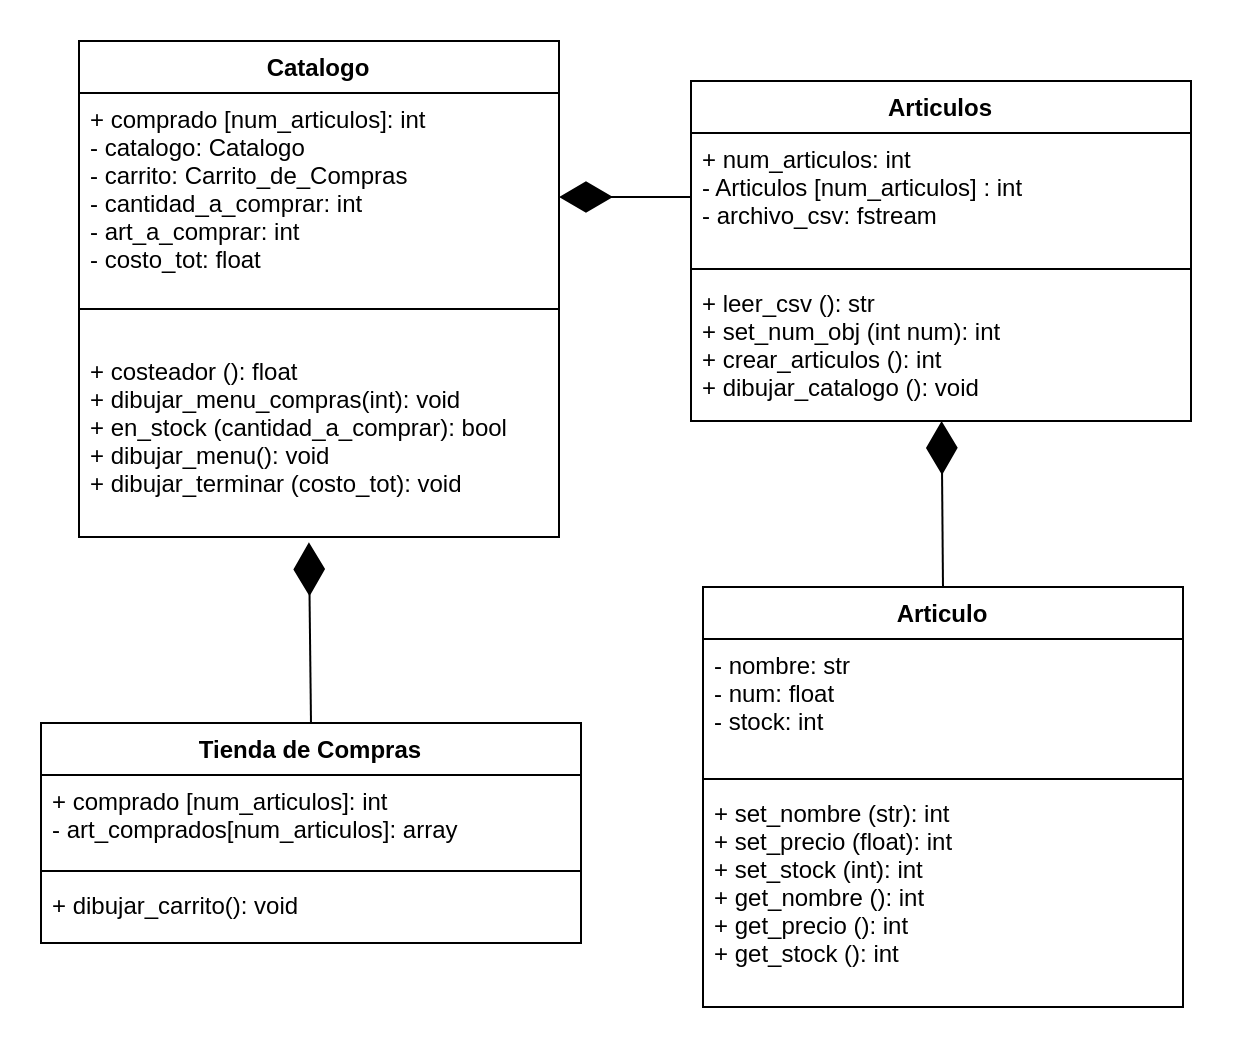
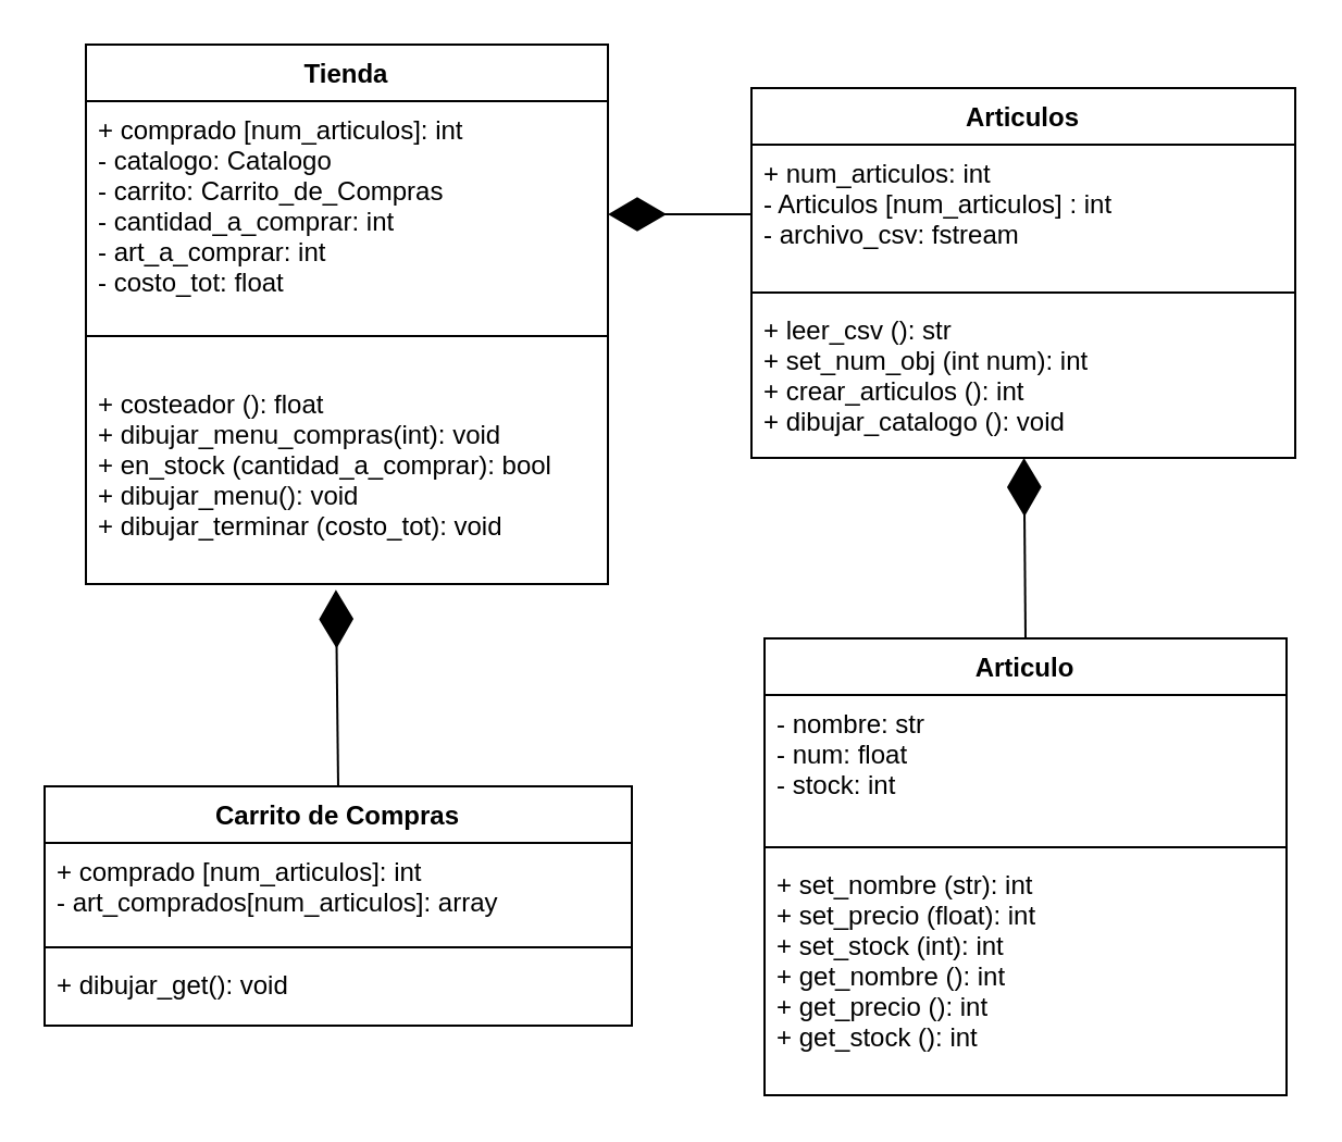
  <mxCell id="0" />
  <mxCell id="1" parent="0" />
  <mxCell id="2" value="Articulos" style="swimlane;fontStyle=1;align=center;verticalAlign=top;childLayout=stackLayout;horizontal=1;startSize=26;horizontalStack=0;resizeParent=1;resizeParentMax=0;resizeLast=0;collapsible=1;marginBottom=0;" parent="1" vertex="1"><mxGeometry x="345" width="250" height="170" as="geometry" y="40" /></mxCell>
  <mxCell id="3" value="+ num_articulos: int&#10;- Articulos [num_articulos] : int &#10;- archivo_csv: fstream" style="text;strokeColor=none;fillColor=none;align=left;verticalAlign=top;spacingLeft=4;spacingRight=4;overflow=hidden;rotatable=0;points=[[0,0.5],[1,0.5]];portConstraint=eastwest;" parent="2" vertex="1"><mxGeometry y="26" width="250" height="64" as="geometry" /></mxCell>
  <mxCell id="4" value="" style="line;strokeWidth=1;fillColor=none;align=left;verticalAlign=middle;spacingTop=-1;spacingLeft=3;spacingRight=3;rotatable=0;labelPosition=right;points=[];portConstraint=eastwest;strokeColor=inherit;" parent="2" vertex="1"><mxGeometry y="90" width="250" height="8" as="geometry" /></mxCell>
  <mxCell id="5" value="+ leer_csv (): str&#10;+ set_num_obj (int num): int&#10;+ crear_articulos (): int&#10;+ dibujar_catalogo (): void&#10;" style="text;strokeColor=none;fillColor=none;align=left;verticalAlign=top;spacingLeft=4;spacingRight=4;overflow=hidden;rotatable=0;points=[[0,0.5],[1,0.5]];portConstraint=eastwest;" parent="2" vertex="1"><mxGeometry y="98" width="250" height="72" as="geometry" /></mxCell>
- <mxCell id="6" value="Tienda de Compras" style="swimlane;fontStyle=1;align=center;verticalAlign=top;childLayout=stackLayout;horizontal=1;startSize=26;horizontalStack=0;resizeParent=1;resizeParentMax=0;resizeLast=0;collapsible=1;marginBottom=0;" parent="1" vertex="1"><mxGeometry x="20" y="361" width="270" height="110" as="geometry" /></mxCell>
+ <mxCell id="6" value="Carrito de Compras" style="swimlane;fontStyle=1;align=center;verticalAlign=top;childLayout=stackLayout;horizontal=1;startSize=26;horizontalStack=0;resizeParent=1;resizeParentMax=0;resizeLast=0;collapsible=1;marginBottom=0;" parent="1" vertex="1"><mxGeometry x="20" y="361" width="270" height="110" as="geometry" /></mxCell>
  <mxCell id="7" value="+ comprado [num_articulos]: int&#10;- art_comprados[num_articulos]: array &#10;" style="text;strokeColor=none;fillColor=none;align=left;verticalAlign=top;spacingLeft=4;spacingRight=4;overflow=hidden;rotatable=0;points=[[0,0.5],[1,0.5]];portConstraint=eastwest;" parent="6" vertex="1"><mxGeometry y="26" width="270" height="44" as="geometry" /></mxCell>
  <mxCell id="8" value="" style="line;strokeWidth=1;fillColor=none;align=left;verticalAlign=middle;spacingTop=-1;spacingLeft=3;spacingRight=3;rotatable=0;labelPosition=right;points=[];portConstraint=eastwest;strokeColor=inherit;" parent="6" vertex="1"><mxGeometry y="70" width="270" height="8" as="geometry" /></mxCell>
- <mxCell id="9" value="+ dibujar_carrito(): void " style="text;strokeColor=none;fillColor=none;align=left;verticalAlign=top;spacingLeft=4;spacingRight=4;overflow=hidden;rotatable=0;points=[[0,0.5],[1,0.5]];portConstraint=eastwest;" parent="6" vertex="1"><mxGeometry y="78" width="270" height="32" as="geometry" /></mxCell>
- <mxCell id="10" value="Catalogo" style="swimlane;fontStyle=1;align=center;verticalAlign=top;childLayout=stackLayout;horizontal=1;startSize=26;horizontalStack=0;resizeParent=1;resizeParentMax=0;resizeLast=0;collapsible=1;marginBottom=0;" parent="1" vertex="1"><mxGeometry x="39" y="20" width="240" height="248" as="geometry" /></mxCell>
+ <mxCell id="9" value="+ dibujar_get(): void " style="text;strokeColor=none;fillColor=none;align=left;verticalAlign=top;spacingLeft=4;spacingRight=4;overflow=hidden;rotatable=0;points=[[0,0.5],[1,0.5]];portConstraint=eastwest;" parent="6" vertex="1"><mxGeometry y="78" width="270" height="32" as="geometry" /></mxCell>
+ <mxCell id="10" value="Tienda" style="swimlane;fontStyle=1;align=center;verticalAlign=top;childLayout=stackLayout;horizontal=1;startSize=26;horizontalStack=0;resizeParent=1;resizeParentMax=0;resizeLast=0;collapsible=1;marginBottom=0;" parent="1" vertex="1"><mxGeometry x="39" y="20" width="240" height="248" as="geometry" /></mxCell>
  <mxCell id="11" value="+ comprado [num_articulos]: int&#10;- catalogo: Catalogo&#10;- carrito: Carrito_de_Compras&#10;- cantidad_a_comprar: int&#10;- art_a_comprar: int&#10;- costo_tot: float" style="text;strokeColor=none;fillColor=none;align=left;verticalAlign=top;spacingLeft=4;spacingRight=4;overflow=hidden;rotatable=0;points=[[0,0.5],[1,0.5]];portConstraint=eastwest;" parent="10" vertex="1"><mxGeometry y="26" width="240" height="104" as="geometry" /></mxCell>
  <mxCell id="12" value="" style="line;strokeWidth=1;fillColor=none;align=left;verticalAlign=middle;spacingTop=-1;spacingLeft=3;spacingRight=3;rotatable=0;labelPosition=right;points=[];portConstraint=eastwest;strokeColor=inherit;" parent="10" vertex="1"><mxGeometry y="130" width="240" height="8" as="geometry" /></mxCell>
  <mxCell id="13" value="&#10;+ costeador (): float&#10;+ dibujar_menu_compras(int): void&#10;+ en_stock (cantidad_a_comprar): bool &#10;+ dibujar_menu(): void &#10;+ dibujar_terminar (costo_tot): void" style="text;strokeColor=none;fillColor=none;align=left;verticalAlign=top;spacingLeft=4;spacingRight=4;overflow=hidden;rotatable=0;points=[[0,0.5],[1,0.5]];portConstraint=eastwest;" parent="10" vertex="1"><mxGeometry y="138" width="240" height="110" as="geometry" /></mxCell>
  <mxCell id="14" value="Articulo" style="swimlane;fontStyle=1;align=center;verticalAlign=top;childLayout=stackLayout;horizontal=1;startSize=26;horizontalStack=0;resizeParent=1;resizeParentMax=0;resizeLast=0;collapsible=1;marginBottom=0;" parent="1" vertex="1"><mxGeometry x="351" y="293" width="240" height="210" as="geometry" /></mxCell>
  <mxCell id="15" value="- nombre: str&#10;- num: float&#10;- stock: int" style="text;strokeColor=none;fillColor=none;align=left;verticalAlign=top;spacingLeft=4;spacingRight=4;overflow=hidden;rotatable=0;points=[[0,0.5],[1,0.5]];portConstraint=eastwest;" parent="14" vertex="1"><mxGeometry y="26" width="240" height="66" as="geometry" /></mxCell>
  <mxCell id="16" value="" style="line;strokeWidth=1;fillColor=none;align=left;verticalAlign=middle;spacingTop=-1;spacingLeft=3;spacingRight=3;rotatable=0;labelPosition=right;points=[];portConstraint=eastwest;strokeColor=inherit;" parent="14" vertex="1"><mxGeometry y="92" width="240" height="8" as="geometry" /></mxCell>
  <mxCell id="17" value="+ set_nombre (str): int&#10;+ set_precio (float): int&#10;+ set_stock (int): int&#10;+ get_nombre (): int&#10;+ get_precio (): int&#10;+ get_stock (): int" style="text;strokeColor=none;fillColor=none;align=left;verticalAlign=top;spacingLeft=4;spacingRight=4;overflow=hidden;rotatable=0;points=[[0,0.5],[1,0.5]];portConstraint=eastwest;" parent="14" vertex="1"><mxGeometry y="100" width="240" height="110" as="geometry" /></mxCell>
  <mxCell id="18" value="" style="endArrow=diamondThin;endFill=1;endSize=24;html=1;exitX=0.5;exitY=0;exitDx=0;exitDy=0;" parent="1" source="14" target="5" edge="1"><mxGeometry width="160" relative="1" as="geometry"><mxPoint x="345" y="250" as="sourcePoint" /><mxPoint x="505" y="250" as="targetPoint" /></mxGeometry></mxCell>
  <mxCell id="19" value="" style="endArrow=diamondThin;endFill=1;endSize=24;html=1;exitX=0;exitY=0.5;exitDx=0;exitDy=0;entryX=1;entryY=0.5;entryDx=0;entryDy=0;" parent="1" source="3" target="11" edge="1"><mxGeometry width="160" relative="1" as="geometry"><mxPoint x="481" y="320" as="sourcePoint" /><mxPoint x="480.247" y="210" as="targetPoint" /></mxGeometry></mxCell>
  <mxCell id="20" value="" style="endArrow=diamondThin;endFill=1;endSize=24;html=1;exitX=0.5;exitY=0;exitDx=0;exitDy=0;entryX=0.479;entryY=1.024;entryDx=0;entryDy=0;entryPerimeter=0;" parent="1" source="6" target="13" edge="1"><mxGeometry width="160" relative="1" as="geometry"><mxPoint x="481" y="320" as="sourcePoint" /><mxPoint x="480.247" y="210" as="targetPoint" /></mxGeometry></mxCell>
